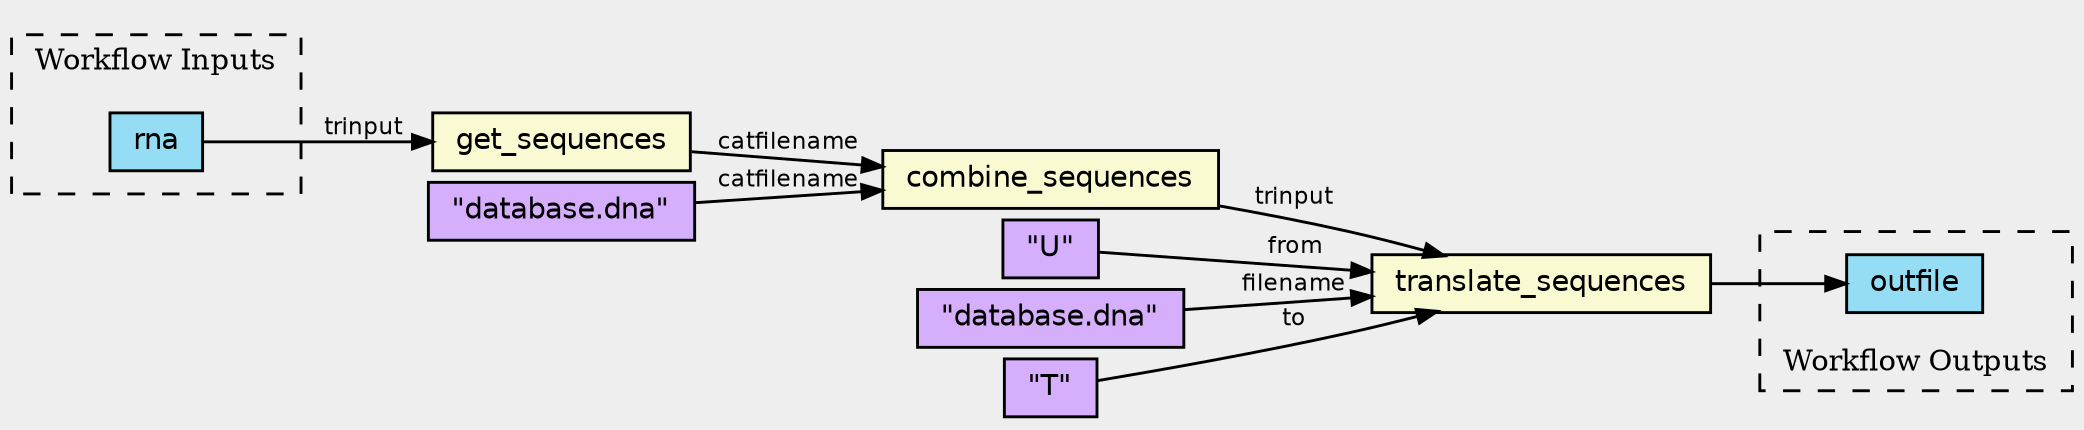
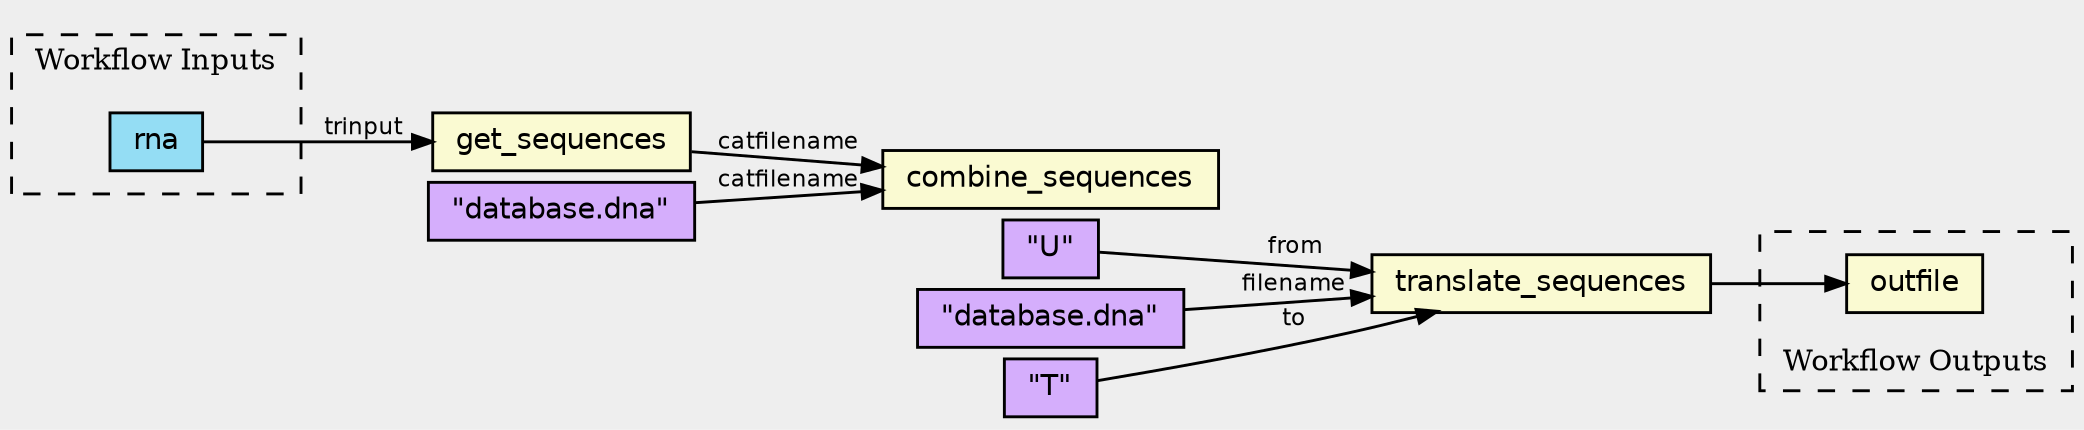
  digraph {
    bgcolor="#eeeeee"
    clusterrank=local
    color=black
    fontsize=10
    labeljust=left
    nodesep=0.05
    rankdir=LR
    ranksep=0.22
    node [color=black fillcolor="#D5AEFC" fontcolor=black fontname=Helvetica fontsize=10 shape=record style=filled]
    edge [arrowsize=0.7 color=black fontcolor=black fontname=Helvetica fontsize=8]
    n1 [fillcolor="#94DDF4" height=0 label=rna width=0]
-   n2 [fillcolor="#94DDF4" height=0 label=outfile width=0]
+   n2 [fillcolor=lightgoldenrodyellow height=0 label=outfile width=0]
    n3 [fillcolor=lightgoldenrodyellow height=0 label=get_sequences width=0]
    n4 [fillcolor=lightgoldenrodyellow height=0 label=combine_sequences width=0]
    n5 [fillcolor=lightgoldenrodyellow height=0 label=translate_sequences width=0]
    n6 [height=0 label="\"database.dna\"" width=0]
    n7 [height=0 label="\"U\"" width=0]
    n8 [height=0 label="\"database.dna\"" width=0]
    n9 [height=0 label="\"T\"" width=0]
    subgraph cluster_1 {
      label="Workflow Inputs"
      rank=same
      style=dashed
      n1
    }
    subgraph cluster_2 {
      label="Workflow Outputs"
      labelloc=b
      rank=same
      style=dashed
      n2
    }
    n1 -> n3 [label=trinput]
    n3 -> n4 [label=catfilename]
-   n4 -> n5 [label=trinput]
    n5 -> n2
    n6 -> n4 [label=catfilename]
    n7 -> n5 [label=from]
    n8 -> n5 [label=filename]
    n9 -> n5 [label=to]
  }
